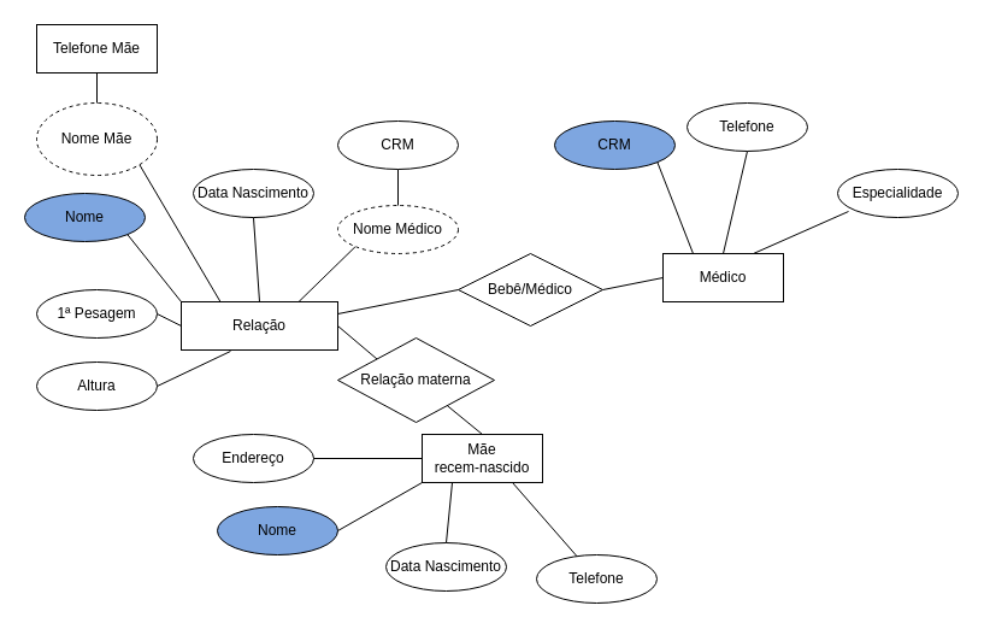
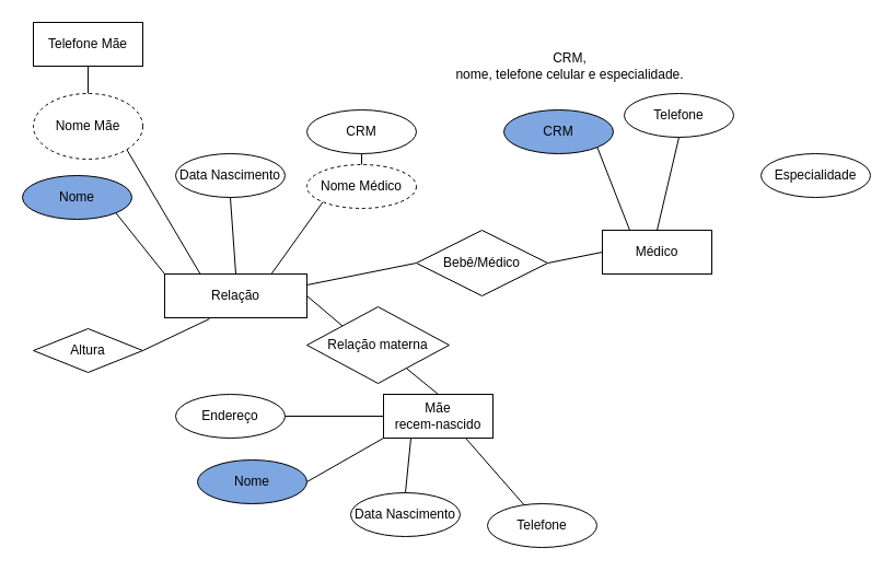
  <mxCell id="0" />
  <mxCell id="1" parent="0" />
  <mxCell id="2" value="Relação" style="whiteSpace=wrap;html=1;align=center;rounded=0;sketch=0;" vertex="1" parent="1"><mxGeometry x="150" y="250" width="130" height="40" as="geometry" /></mxCell>
  <mxCell id="3" value="Nome" style="ellipse;whiteSpace=wrap;html=1;align=center;rounded=0;sketch=0;fillColor=#7EA6E0;" vertex="1" parent="1"><mxGeometry y="160" width="100" height="40" as="geometry" x="20" /></mxCell>
  <mxCell id="4" value="Data Nascimento" style="ellipse;whiteSpace=wrap;html=1;align=center;rounded=0;sketch=0;" vertex="1" parent="1"><mxGeometry x="160" y="140" width="100" height="40" as="geometry" /></mxCell>
- <mxCell id="5" value="1ª Pesagem" style="ellipse;whiteSpace=wrap;html=1;align=center;rounded=0;sketch=0;" vertex="1" parent="1"><mxGeometry x="30" y="240" width="100" height="40" as="geometry" /></mxCell>
- <mxCell id="6" value="Altura" style="ellipse;whiteSpace=wrap;html=1;align=center;rounded=0;sketch=0;" vertex="1" parent="1"><mxGeometry x="30" y="300" width="100" height="40" as="geometry" /></mxCell>
+ <mxCell id="6" value="Altura" style="rhombus;whiteSpace=wrap;html=1;align=center;sketch=0;" vertex="1" parent="1"><mxGeometry x="30" y="300" width="100" height="40" as="geometry" /></mxCell>
  <mxCell id="7" value="" style="endArrow=none;html=1;rounded=0;sketch=0;curved=0;exitX=0;exitY=0;exitDx=0;exitDy=0;entryX=1;entryY=1;entryDx=0;entryDy=0;" edge="1" parent="1" source="2" target="3"><mxGeometry relative="1" as="geometry"><mxPoint x="360" y="270" as="sourcePoint" /><mxPoint x="520" y="270" as="targetPoint" /></mxGeometry></mxCell>
  <mxCell id="8" value="" style="endArrow=none;html=1;rounded=0;sketch=0;curved=0;exitX=1;exitY=1;exitDx=0;exitDy=0;entryX=0.25;entryY=0;entryDx=0;entryDy=0;" edge="1" parent="1" source="39" target="2"><mxGeometry relative="1" as="geometry"><mxPoint x="116" y="131.25" as="sourcePoint" /><mxPoint x="520" y="260" as="targetPoint" /></mxGeometry></mxCell>
  <mxCell id="9" value="" style="endArrow=none;html=1;rounded=0;sketch=0;curved=0;exitX=0.5;exitY=1;exitDx=0;exitDy=0;entryX=0.5;entryY=0;entryDx=0;entryDy=0;" edge="1" parent="1" source="4" target="2"><mxGeometry relative="1" as="geometry"><mxPoint x="370" y="270" as="sourcePoint" /><mxPoint x="530" y="270" as="targetPoint" /></mxGeometry></mxCell>
  <mxCell id="10" value="" style="endArrow=none;html=1;rounded=0;sketch=0;curved=0;exitX=0;exitY=1;exitDx=0;exitDy=0;entryX=0.75;entryY=0;entryDx=0;entryDy=0;" edge="1" parent="1" source="36" target="2"><mxGeometry relative="1" as="geometry"><mxPoint x="300" y="220" as="sourcePoint" /><mxPoint x="540" y="280" as="targetPoint" /></mxGeometry></mxCell>
- <mxCell id="11" value="" style="endArrow=none;html=1;rounded=0;sketch=0;curved=0;exitX=1;exitY=0.5;exitDx=0;exitDy=0;entryX=0;entryY=0.5;entryDx=0;entryDy=0;" edge="1" parent="1" source="5" target="2"><mxGeometry relative="1" as="geometry"><mxPoint x="390" y="290" as="sourcePoint" /><mxPoint x="550" y="290" as="targetPoint" /></mxGeometry></mxCell>
  <mxCell id="12" value="" style="endArrow=none;html=1;rounded=0;sketch=0;curved=0;entryX=1;entryY=0.5;entryDx=0;entryDy=0;exitX=0.315;exitY=1.025;exitDx=0;exitDy=0;exitPerimeter=0;" edge="1" parent="1" source="2" target="6"><mxGeometry relative="1" as="geometry"><mxPoint x="400" y="300" as="sourcePoint" /><mxPoint x="560" y="300" as="targetPoint" /></mxGeometry></mxCell>
  <mxCell id="13" value="&lt;div&gt;Mãe&lt;/div&gt;&lt;div&gt;recem-nascido&lt;br&gt;&lt;/div&gt;" style="whiteSpace=wrap;html=1;align=center;rounded=0;sketch=0;" vertex="1" parent="1"><mxGeometry x="350" y="360" width="100" height="40" as="geometry" /></mxCell>
  <mxCell id="14" value="Endereço" style="ellipse;whiteSpace=wrap;html=1;align=center;rounded=0;sketch=0;" vertex="1" parent="1"><mxGeometry x="160" y="360" width="100" height="40" as="geometry" /></mxCell>
  <mxCell id="15" value="Telefone" style="ellipse;whiteSpace=wrap;html=1;align=center;rounded=0;sketch=0;" vertex="1" parent="1"><mxGeometry x="445" y="460" width="100" height="40" as="geometry" /></mxCell>
  <mxCell id="16" value="Data Nascimento" style="ellipse;whiteSpace=wrap;html=1;align=center;rounded=0;sketch=0;" vertex="1" parent="1"><mxGeometry x="320" y="450" width="100" height="40" as="geometry" /></mxCell>
  <mxCell id="17" value="" style="endArrow=none;html=1;rounded=0;sketch=0;curved=0;entryX=0;entryY=0.5;entryDx=0;entryDy=0;exitX=1;exitY=0.5;exitDx=0;exitDy=0;" edge="1" parent="1" source="14" target="13"><mxGeometry relative="1" as="geometry"><mxPoint x="360" y="210" as="sourcePoint" /><mxPoint x="520" y="210" as="targetPoint" /></mxGeometry></mxCell>
  <mxCell id="18" value="Nome" style="ellipse;whiteSpace=wrap;html=1;align=center;rounded=0;sketch=0;fillColor=#7EA6E0;" vertex="1" parent="1"><mxGeometry x="180" y="420" width="100" height="40" as="geometry" /></mxCell>
  <mxCell id="19" value="" style="endArrow=none;html=1;rounded=0;sketch=0;curved=0;exitX=1;exitY=0.5;exitDx=0;exitDy=0;entryX=0;entryY=1;entryDx=0;entryDy=0;" edge="1" parent="1" source="18" target="13"><mxGeometry relative="1" as="geometry"><mxPoint x="370" y="220" as="sourcePoint" /><mxPoint x="530" y="220" as="targetPoint" /></mxGeometry></mxCell>
  <mxCell id="20" value="" style="endArrow=none;html=1;rounded=0;sketch=0;curved=0;entryX=0.5;entryY=0;entryDx=0;entryDy=0;exitX=0.25;exitY=1;exitDx=0;exitDy=0;" edge="1" parent="1" source="13" target="16"><mxGeometry relative="1" as="geometry"><mxPoint x="380" y="230" as="sourcePoint" /><mxPoint x="540" y="230" as="targetPoint" /></mxGeometry></mxCell>
  <mxCell id="21" value="" style="endArrow=none;html=1;rounded=0;sketch=0;curved=0;entryX=0.75;entryY=1;entryDx=0;entryDy=0;" edge="1" parent="1" source="15" target="13"><mxGeometry relative="1" as="geometry"><mxPoint x="390" y="240" as="sourcePoint" /><mxPoint x="550" y="240" as="targetPoint" /></mxGeometry></mxCell>
  <mxCell id="22" value="Relação materna" style="shape=rhombus;perimeter=rhombusPerimeter;whiteSpace=wrap;html=1;align=center;rounded=0;sketch=0;" vertex="1" parent="1"><mxGeometry x="280" y="280" width="130" height="70" as="geometry" /></mxCell>
  <mxCell id="23" value="" style="endArrow=none;html=1;rounded=0;sketch=0;curved=0;exitX=1;exitY=0.5;exitDx=0;exitDy=0;entryX=0;entryY=0;entryDx=0;entryDy=0;" edge="1" parent="1" source="2" target="22"><mxGeometry relative="1" as="geometry"><mxPoint x="400" y="250" as="sourcePoint" /><mxPoint x="560" y="250" as="targetPoint" /></mxGeometry></mxCell>
  <mxCell id="24" value="" style="endArrow=none;html=1;rounded=0;sketch=0;curved=0;exitX=0.5;exitY=0;exitDx=0;exitDy=0;" edge="1" parent="1" source="13" target="22"><mxGeometry relative="1" as="geometry"><mxPoint x="410" y="260" as="sourcePoint" /><mxPoint x="570" y="260" as="targetPoint" /></mxGeometry></mxCell>
  <mxCell id="25" value="Médico" style="whiteSpace=wrap;html=1;align=center;rounded=0;sketch=0;" vertex="1" parent="1"><mxGeometry x="550" y="210" width="100" height="40" as="geometry" /></mxCell>
+ <mxCell id="26" value="CRM,&lt;br&gt;nome, telefone celular e especialidade." style="text;html=1;align=center;verticalAlign=middle;resizable=0;points=[];autosize=1;strokeColor=none;fillColor=none;" vertex="1" parent="1"><mxGeometry x="390" y="45" width="260" height="30" as="geometry" /></mxCell>
  <mxCell id="27" value="CRM" style="ellipse;whiteSpace=wrap;html=1;align=center;rounded=0;sketch=0;fillColor=#7EA6E0;" vertex="1" parent="1"><mxGeometry x="460" y="100" width="100" height="40" as="geometry" /></mxCell>
  <mxCell id="28" value="Telefone" style="ellipse;whiteSpace=wrap;html=1;align=center;rounded=0;sketch=0;" vertex="1" parent="1"><mxGeometry x="570" y="85" width="100" height="40" as="geometry" /></mxCell>
  <mxCell id="29" value="Especialidade" style="ellipse;whiteSpace=wrap;html=1;align=center;rounded=0;sketch=0;" vertex="1" parent="1"><mxGeometry x="695" y="140" width="100" height="40" as="geometry" /></mxCell>
  <mxCell id="30" value="" style="endArrow=none;html=1;rounded=0;sketch=0;curved=0;entryX=0.25;entryY=0;entryDx=0;entryDy=0;exitX=1;exitY=1;exitDx=0;exitDy=0;" edge="1" parent="1" source="27" target="25"><mxGeometry relative="1" as="geometry"><mxPoint x="360" y="260" as="sourcePoint" /><mxPoint x="520" y="260" as="targetPoint" /></mxGeometry></mxCell>
  <mxCell id="31" value="" style="endArrow=none;html=1;rounded=0;sketch=0;curved=0;entryX=0.5;entryY=0;entryDx=0;entryDy=0;exitX=0.5;exitY=1;exitDx=0;exitDy=0;" edge="1" parent="1" source="28" target="25"><mxGeometry relative="1" as="geometry"><mxPoint x="360" y="260" as="sourcePoint" /><mxPoint x="520" y="260" as="targetPoint" /></mxGeometry></mxCell>
- <mxCell id="32" value="" style="endArrow=none;html=1;rounded=0;sketch=0;curved=0;entryX=0.75;entryY=0;entryDx=0;entryDy=0;exitX=0.09;exitY=0.875;exitDx=0;exitDy=0;exitPerimeter=0;" edge="1" parent="1" source="29" target="25"><mxGeometry relative="1" as="geometry"><mxPoint x="370" y="270" as="sourcePoint" /><mxPoint x="530" y="270" as="targetPoint" /></mxGeometry></mxCell>
  <mxCell id="33" value="" style="endArrow=none;html=1;rounded=0;sketch=0;curved=0;entryX=0;entryY=0.5;entryDx=0;entryDy=0;exitX=1;exitY=0.5;exitDx=0;exitDy=0;" edge="1" parent="1" source="34" target="25"><mxGeometry relative="1" as="geometry"><mxPoint x="380" y="280" as="sourcePoint" /><mxPoint x="540" y="280" as="targetPoint" /></mxGeometry></mxCell>
  <mxCell id="34" value="Bebê/Médico" style="shape=rhombus;perimeter=rhombusPerimeter;whiteSpace=wrap;html=1;align=center;rounded=0;sketch=0;" vertex="1" parent="1"><mxGeometry x="380" y="210" width="120" height="60" as="geometry" /></mxCell>
  <mxCell id="35" value="" style="endArrow=none;html=1;rounded=0;sketch=0;curved=0;exitX=1;exitY=0.25;exitDx=0;exitDy=0;entryX=0;entryY=0.5;entryDx=0;entryDy=0;" edge="1" parent="1" source="2" target="34"><mxGeometry relative="1" as="geometry"><mxPoint x="390" y="290" as="sourcePoint" /><mxPoint x="550" y="290" as="targetPoint" /></mxGeometry></mxCell>
- <mxCell id="36" value="Nome Médico" style="ellipse;whiteSpace=wrap;html=1;align=center;dashed=1;rounded=0;sketch=0;fillColor=#FFFFFF;" vertex="1" parent="1"><mxGeometry x="280" y="170" width="100" height="40" as="geometry" /></mxCell>
+ <mxCell id="36" value="Nome Médico" style="ellipse;whiteSpace=wrap;html=1;align=center;dashed=1;rounded=0;sketch=0;fillColor=#FFFFFF;" vertex="1" parent="1"><mxGeometry x="280" y="150" width="100" height="40" as="geometry" /></mxCell>
  <mxCell id="37" value="" style="endArrow=none;html=1;rounded=0;sketch=0;curved=0;exitX=0.5;exitY=0;exitDx=0;exitDy=0;" edge="1" parent="1" source="36" target="38"><mxGeometry relative="1" as="geometry"><mxPoint x="360" y="260" as="sourcePoint" /><mxPoint x="330" y="120" as="targetPoint" /></mxGeometry></mxCell>
  <mxCell id="38" value="CRM" style="ellipse;whiteSpace=wrap;html=1;align=center;rounded=0;sketch=0;fillColor=#FFFFFF;" vertex="1" parent="1"><mxGeometry x="280" y="100" width="100" height="40" as="geometry" /></mxCell>
  <mxCell id="39" value="Nome Mãe" style="ellipse;whiteSpace=wrap;html=1;align=center;dashed=1;rounded=0;sketch=0;fillColor=#FFFFFF;" vertex="1" parent="1"><mxGeometry x="30" y="85" width="100" height="60" as="geometry" /></mxCell>
  <mxCell id="40" value="" style="endArrow=none;html=1;rounded=0;sketch=0;curved=0;exitX=0.5;exitY=0;exitDx=0;exitDy=0;" edge="1" parent="1" source="39" target="41"><mxGeometry relative="1" as="geometry"><mxPoint x="360" y="240" as="sourcePoint" /><mxPoint x="80" y="60" as="targetPoint" /></mxGeometry></mxCell>
  <mxCell id="41" value="Telefone Mãe" style="whiteSpace=wrap;html=1;align=center;sketch=0;fillColor=#FFFFFF;rounded=0;" vertex="1" parent="1"><mxGeometry x="30" y="20" width="100" height="40" as="geometry" /></mxCell>
